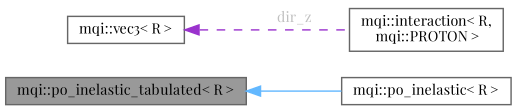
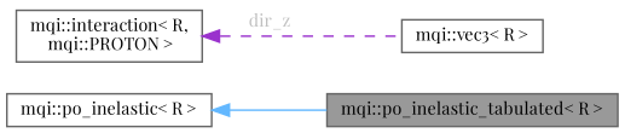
  digraph {
    fontname="Playfair Display"
    rankdir=LR
    node [color=gray40 fillcolor=white fontname="Playfair Display" fontsize=10 shape=box style=filled]
    edge [dir=back fontname="Playfair Display" fontsize=10 labelfontname=Helvetica labelfontsize=10]
    n1 [fillcolor=grey60 fontcolor=black height=0.2 label="mqi::po_inelastic_tabulated\< R \>" width=0.4]
    n2 [height=0.2 label="mqi::po_inelastic\< R \>" width=0.4]
    n3 [height=0.2 label="mqi::interaction\< R,\l mqi::PROTON \>" width=0.4]
    n4 [height=0.2 label="mqi::vec3\< R \>" width=0.4]
-   n1 -> n2 [color=steelblue1 style=solid]
-   n4 -> n3 [color=darkorchid3 fontcolor=grey label=<<TABLE CELLBORDER="0" BORDER="0"><TR><TD VALIGN="top" ALIGN="LEFT" CELLPADDING="1" CELLSPACING="0">dir_z</TD></TR> </TABLE>> style=dashed]
+   n2 -> n1 [color=steelblue1 style=solid]
+   n3 -> n4 [color=darkorchid3 fontcolor=grey label=<<TABLE CELLBORDER="0" BORDER="0"><TR><TD VALIGN="top" ALIGN="LEFT" CELLPADDING="1" CELLSPACING="0">dir_z</TD></TR> </TABLE>> style=dashed]
  }
